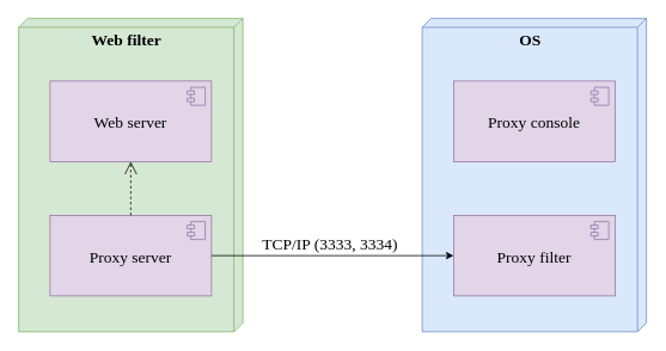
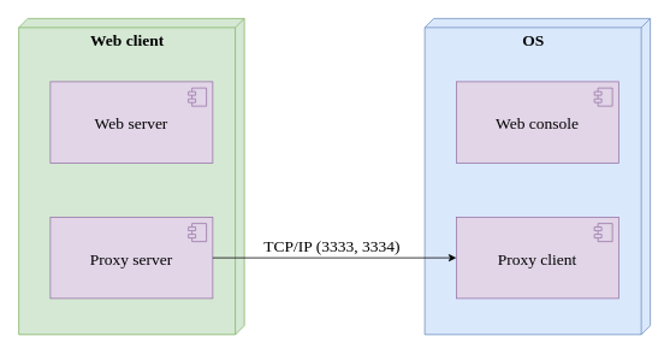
  <mxCell id="0" />
  <mxCell id="1" parent="0" />
- <mxCell id="2" value="Web filter" style="verticalAlign=top;align=center;spacingTop=8;spacingLeft=2;spacingRight=12;shape=cube;size=10;direction=south;fontStyle=1;html=1;fontFamily=Times New Roman;fontSize=18;fillColor=#d5e8d4;strokeColor=#82b366;" parent="1" vertex="1"><mxGeometry x="20" y="20" width="250" height="350" as="geometry" /></mxCell>
+ <mxCell id="2" value="Web client" style="verticalAlign=top;align=center;spacingTop=8;spacingLeft=2;spacingRight=12;shape=cube;size=10;direction=south;fontStyle=1;html=1;fontFamily=Times New Roman;fontSize=18;fillColor=#d5e8d4;strokeColor=#82b366;" parent="1" vertex="1"><mxGeometry x="20" y="20" width="250" height="350" as="geometry" /></mxCell>
  <mxCell id="3" value="OS" style="verticalAlign=top;align=center;spacingTop=8;spacingLeft=2;spacingRight=12;shape=cube;size=10;direction=south;fontStyle=1;html=1;fontFamily=Times New Roman;fontSize=18;fillColor=#dae8fc;strokeColor=#6c8ebf;" parent="1" vertex="1"><mxGeometry x="470" y="20" width="250" height="350" as="geometry" /></mxCell>
  <mxCell id="4" value="Web server" style="fontFamily=Times New Roman;fontSize=18;align=center;fillColor=#e1d5e7;strokeColor=#9673a6;" parent="1" vertex="1"><mxGeometry x="55" y="90" width="180" height="90" as="geometry" /></mxCell>
  <mxCell id="5" value="" style="shape=component;jettyWidth=8;jettyHeight=4;fillColor=#e1d5e7;strokeColor=#9673a6;" parent="4" vertex="1"><mxGeometry x="1" width="20" height="20" relative="1" as="geometry"><mxPoint x="-27" y="7" as="offset" /></mxGeometry></mxCell>
  <mxCell id="6" value="Proxy server" style="fontFamily=Times New Roman;fontSize=18;fillColor=#e1d5e7;strokeColor=#9673a6;" parent="1" vertex="1"><mxGeometry x="55" y="240" width="180" height="90" as="geometry" /></mxCell>
  <mxCell id="7" value="" style="shape=component;jettyWidth=8;jettyHeight=4;fillColor=#e1d5e7;strokeColor=#9673a6;" parent="6" vertex="1"><mxGeometry x="1" width="20" height="20" relative="1" as="geometry"><mxPoint x="-27" y="7" as="offset" /></mxGeometry></mxCell>
- <mxCell id="8" value="Proxy console" style="fontFamily=Times New Roman;fontSize=18;fillColor=#e1d5e7;strokeColor=#9673a6;" parent="1" vertex="1"><mxGeometry x="505" y="90" width="180" height="90" as="geometry" /></mxCell>
+ <mxCell id="8" value="Web console" style="fontFamily=Times New Roman;fontSize=18;fillColor=#e1d5e7;strokeColor=#9673a6;" parent="1" vertex="1"><mxGeometry x="505" y="90" width="180" height="90" as="geometry" /></mxCell>
  <mxCell id="9" value="" style="shape=component;jettyWidth=8;jettyHeight=4;fillColor=#e1d5e7;strokeColor=#9673a6;" parent="8" vertex="1"><mxGeometry x="1" width="20" height="20" relative="1" as="geometry"><mxPoint x="-27" y="7" as="offset" /></mxGeometry></mxCell>
- <mxCell id="10" value="Proxy filter" style="fontFamily=Times New Roman;fontSize=18;fillColor=#e1d5e7;strokeColor=#9673a6;" parent="1" vertex="1"><mxGeometry x="505" y="240" width="180" height="90" as="geometry" /></mxCell>
+ <mxCell id="10" value="Proxy client" style="fontFamily=Times New Roman;fontSize=18;fillColor=#e1d5e7;strokeColor=#9673a6;" parent="1" vertex="1"><mxGeometry x="505" y="240" width="180" height="90" as="geometry" /></mxCell>
  <mxCell id="11" value="" style="shape=component;jettyWidth=8;jettyHeight=4;fillColor=#e1d5e7;strokeColor=#9673a6;" parent="10" vertex="1"><mxGeometry x="1" width="20" height="20" relative="1" as="geometry"><mxPoint x="-27" y="7" as="offset" /></mxGeometry></mxCell>
- <mxCell id="12" value="" style="endArrow=open;endSize=12;dashed=1;html=1;fontFamily=Times New Roman;fontSize=18;entryX=0.5;entryY=1;entryDx=0;entryDy=0;exitX=0.5;exitY=0;exitDx=0;exitDy=0;" parent="1" source="6" target="4" edge="1"><mxGeometry width="160" relative="1" as="geometry"><mxPoint x="20" y="440" as="sourcePoint" /><mxPoint x="180" y="440" as="targetPoint" /></mxGeometry></mxCell>
  <mxCell id="13" value="" style="endArrow=classic;html=1;edgeStyle=orthogonalEdgeStyle;fontFamily=Times New Roman;fontSize=18;entryX=0;entryY=0.5;entryDx=0;entryDy=0;exitX=1;exitY=0.5;exitDx=0;exitDy=0;align=center;" parent="1" source="6" target="10" edge="1"><mxGeometry relative="1" as="geometry"><mxPoint x="390" y="200" as="sourcePoint" /><mxPoint x="480" y="285" as="targetPoint" /></mxGeometry></mxCell>
  <mxCell id="14" value="TCP/IP (3333, 3334)" style="text;resizable=0;points=[];align=center;verticalAlign=bottom;labelBackgroundColor=#ffffff;fontSize=18;fontFamily=Times New Roman;html=1;horizontal=1;labelPosition=center;verticalLabelPosition=top;" parent="13" vertex="1" connectable="0"><mxGeometry x="0.154" y="-3" relative="1" as="geometry"><mxPoint x="-25" y="-3" as="offset" /></mxGeometry></mxCell>
